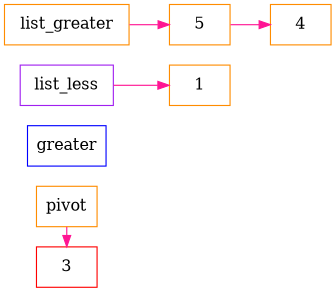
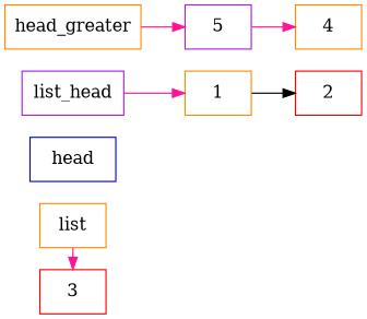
  digraph {
    rankdir=LR
    node [color=darkorange shape=box]
    edge [color=deeppink]
-   n1 [label=pivot]
+   n1 [label=list]
    n2 [color=red label=" 3 "]
-   n3 [color=blue label=greater]
-   n4 [color=purple label=" list_less "]
+   n3 [color=blue label=" head "]
+   n4 [color=purple label=list_head]
    n5 [label=" 1 "]
-   n7 [label=" list_greater "]
-   n8 [label=" 5 "]
+   n6 [color=red label=" 2 "]
+   n7 [label=head_greater]
+   n8 [color=purple label=" 5 "]
    n9 [label=" 4 "]
    subgraph sub_1 {
      rank=same
      n1
      n2
    }
    n1 -> n2
    n4 -> n5
+   n5 -> n6 [color=black]
    n7 -> n8
    n8 -> n9
  }
